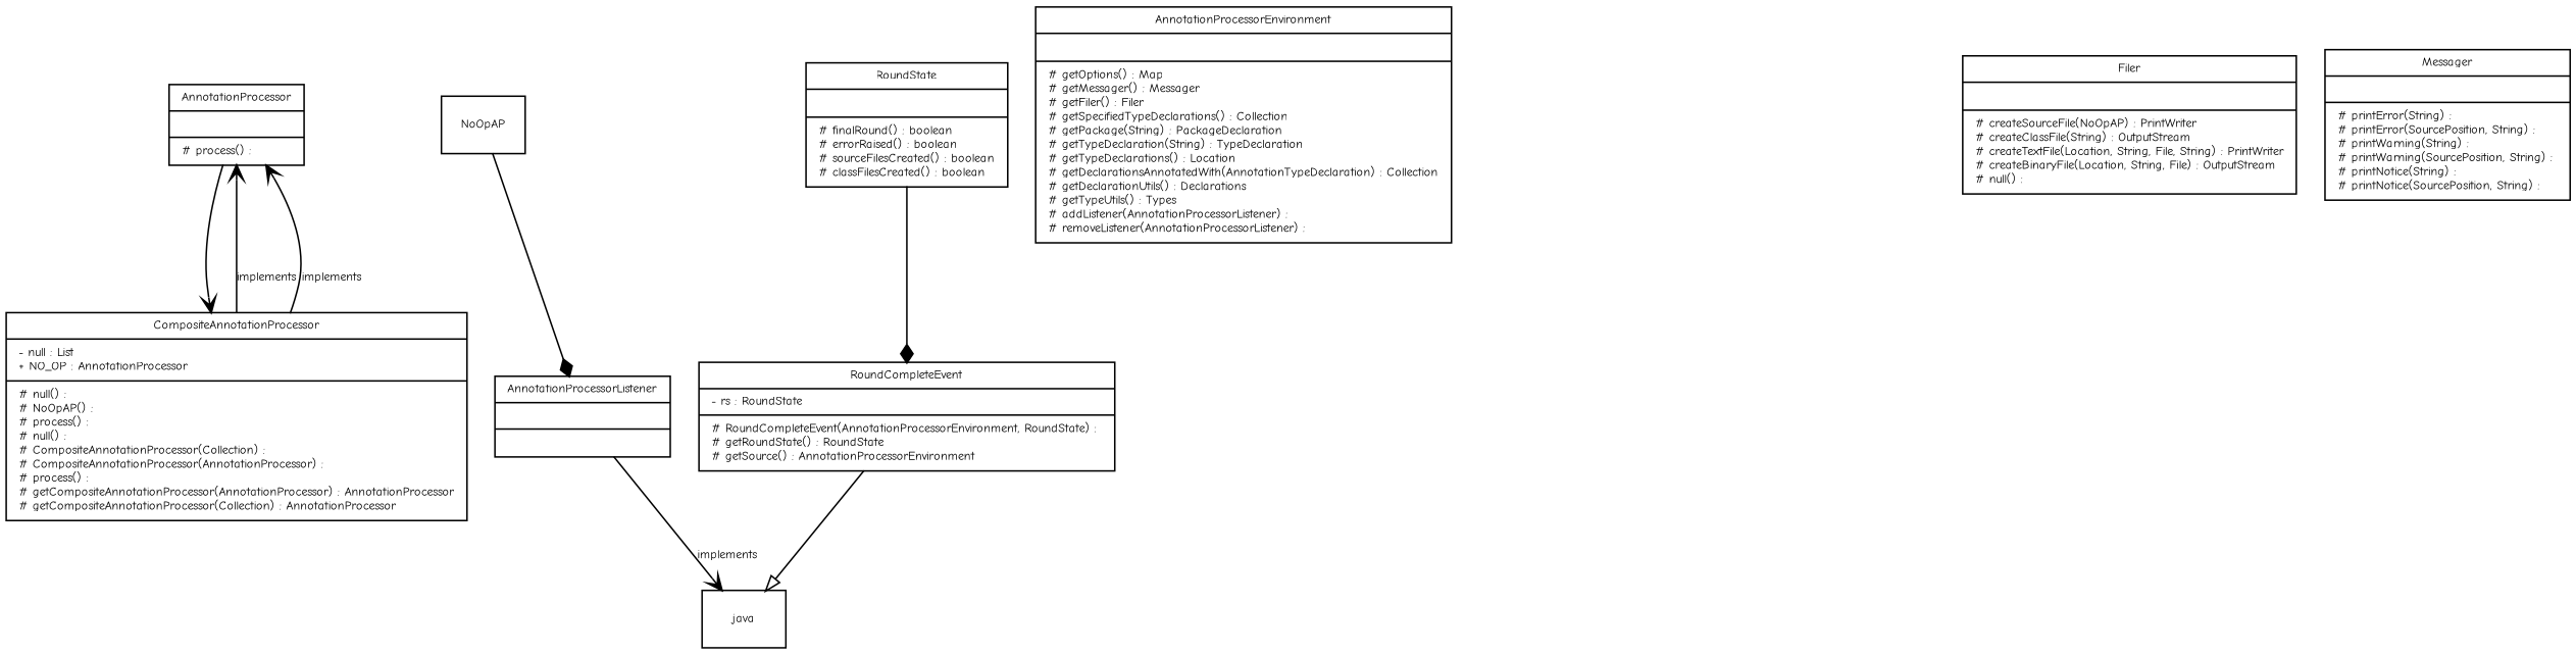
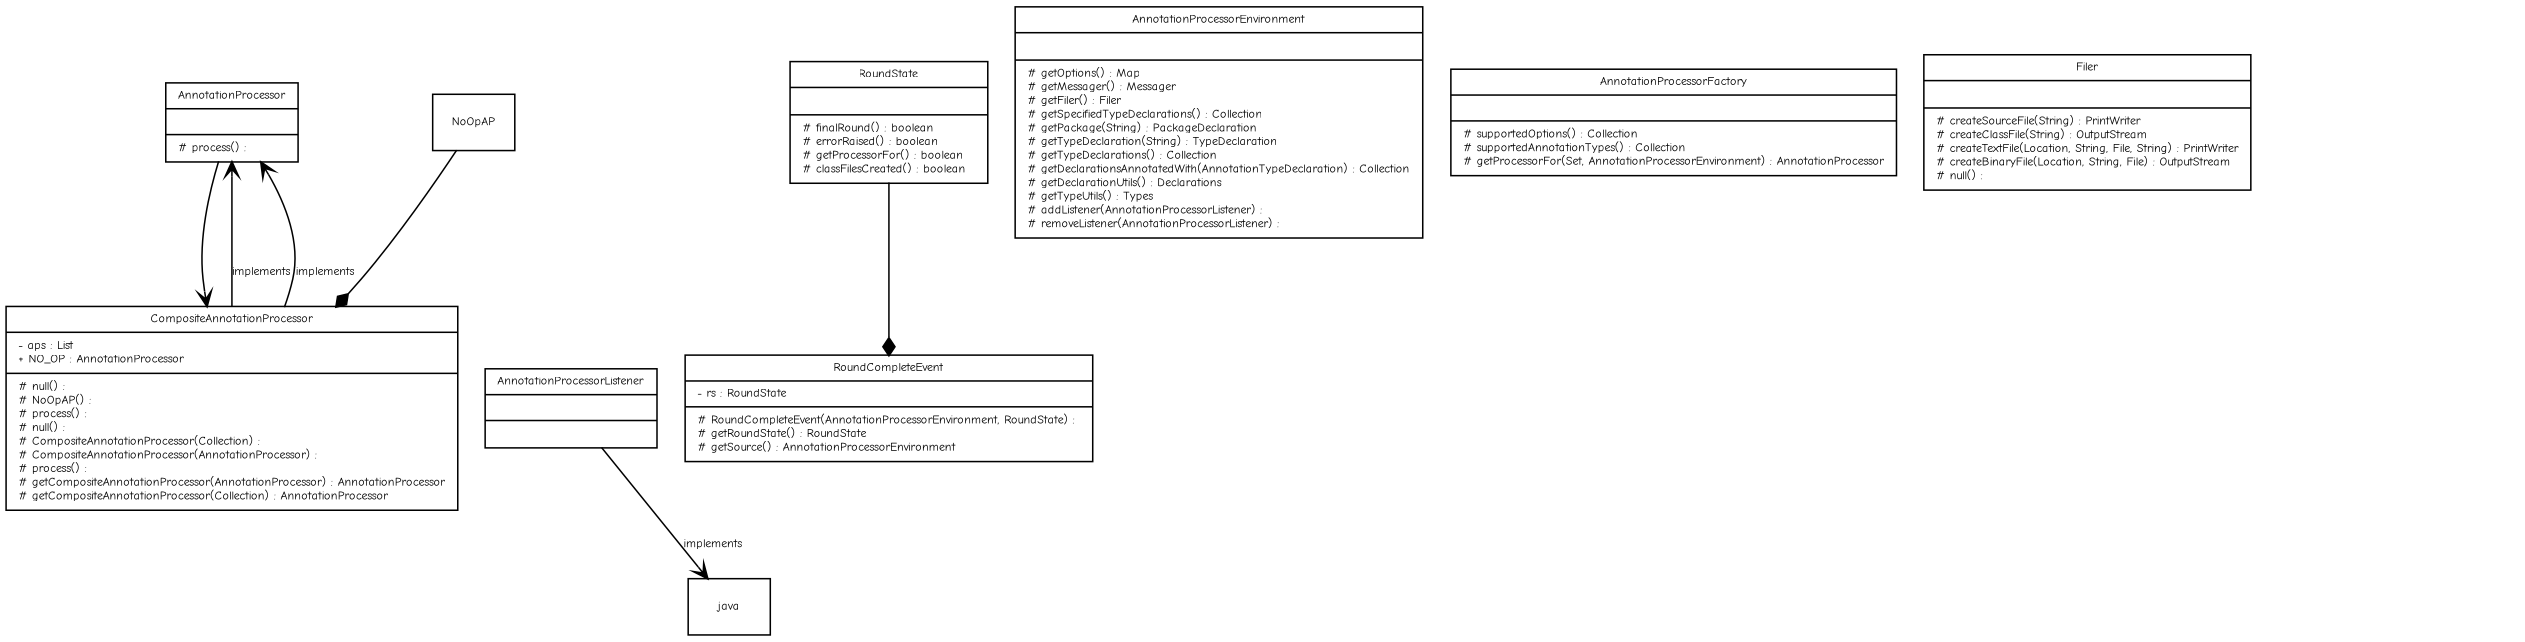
  digraph {
    fontname="Comic Neue"
    fontsize=8
    node [fontname="Comic Neue" fontsize=8 shape=record]
    edge [arrowhead=vee fontname="Comic Neue" fontsize=8]
    n1 [label="{AnnotationProcessor||# process() : \l}"]
-   n2 [label="{CompositeAnnotationProcessor|- null : List\l+ NO_OP : AnnotationProcessor\l|# null() : \l# NoOpAP() : \l# process() : \l# null() : \l# CompositeAnnotationProcessor(Collection) : \l# CompositeAnnotationProcessor(AnnotationProcessor) : \l# process() : \l# getCompositeAnnotationProcessor(AnnotationProcessor) : AnnotationProcessor\l# getCompositeAnnotationProcessor(Collection) : AnnotationProcessor\l}"]
-   n3 [label="{AnnotationProcessorEnvironment||# getOptions() : Map\l# getMessager() : Messager\l# getFiler() : Filer\l# getSpecifiedTypeDeclarations() : Collection\l# getPackage(String) : PackageDeclaration\l# getTypeDeclaration(String) : TypeDeclaration\l# getTypeDeclarations() : Location\l# getDeclarationsAnnotatedWith(AnnotationTypeDeclaration) : Collection\l# getDeclarationUtils() : Declarations\l# getTypeUtils() : Types\l# addListener(AnnotationProcessorListener) : \l# removeListener(AnnotationProcessorListener) : \l}"]
+   n2 [label="{CompositeAnnotationProcessor|- aps : List\l+ NO_OP : AnnotationProcessor\l|# null() : \l# NoOpAP() : \l# process() : \l# null() : \l# CompositeAnnotationProcessor(Collection) : \l# CompositeAnnotationProcessor(AnnotationProcessor) : \l# process() : \l# getCompositeAnnotationProcessor(AnnotationProcessor) : AnnotationProcessor\l# getCompositeAnnotationProcessor(Collection) : AnnotationProcessor\l}"]
+   n3 [label="{AnnotationProcessorEnvironment||# getOptions() : Map\l# getMessager() : Messager\l# getFiler() : Filer\l# getSpecifiedTypeDeclarations() : Collection\l# getPackage(String) : PackageDeclaration\l# getTypeDeclaration(String) : TypeDeclaration\l# getTypeDeclarations() : Collection\l# getDeclarationsAnnotatedWith(AnnotationTypeDeclaration) : Collection\l# getDeclarationUtils() : Declarations\l# getTypeUtils() : Types\l# addListener(AnnotationProcessorListener) : \l# removeListener(AnnotationProcessorListener) : \l}"]
+   n4 [label="{AnnotationProcessorFactory||# supportedOptions() : Collection\l# supportedAnnotationTypes() : Collection\l# getProcessorFor(Set, AnnotationProcessorEnvironment) : AnnotationProcessor\l}"]
    n5 [label="{AnnotationProcessorListener||}"]
    java
-   n7 [label="{Filer||# createSourceFile(NoOpAP) : PrintWriter\l# createClassFile(String) : OutputStream\l# createTextFile(Location, String, File, String) : PrintWriter\l# createBinaryFile(Location, String, File) : OutputStream\l# null() : \l}"]
-   n8 [label="{Messager||# printError(String) : \l# printError(SourcePosition, String) : \l# printWarning(String) : \l# printWarning(SourcePosition, String) : \l# printNotice(String) : \l# printNotice(SourcePosition, String) : \l}"]
+   n7 [label="{Filer||# createSourceFile(String) : PrintWriter\l# createClassFile(String) : OutputStream\l# createTextFile(Location, String, File, String) : PrintWriter\l# createBinaryFile(Location, String, File) : OutputStream\l# null() : \l}"]
    n9 [label="{RoundCompleteEvent|- rs : RoundState\l|# RoundCompleteEvent(AnnotationProcessorEnvironment, RoundState) : \l# getRoundState() : RoundState\l# getSource() : AnnotationProcessorEnvironment\l}"]
-   n10 [label="{RoundState||# finalRound() : boolean\l# errorRaised() : boolean\l# sourceFilesCreated() : boolean\l# classFilesCreated() : boolean\l}"]
+   n10 [label="{RoundState||# finalRound() : boolean\l# errorRaised() : boolean\l# getProcessorFor() : boolean\l# classFilesCreated() : boolean\l}"]
    n11 [label=NoOpAP]
    n1 -> n2
    n2 -> n1 [label=implements]
    n2 -> n1 [label=implements]
    n5 -> java [label=implements]
-   n9 -> java [arrowhead=empty]
    n10 -> n9 [arrowhead=diamond]
-   n11 -> n5 [arrowhead=diamond]
+   n11 -> n2 [arrowhead=diamond]
  }
